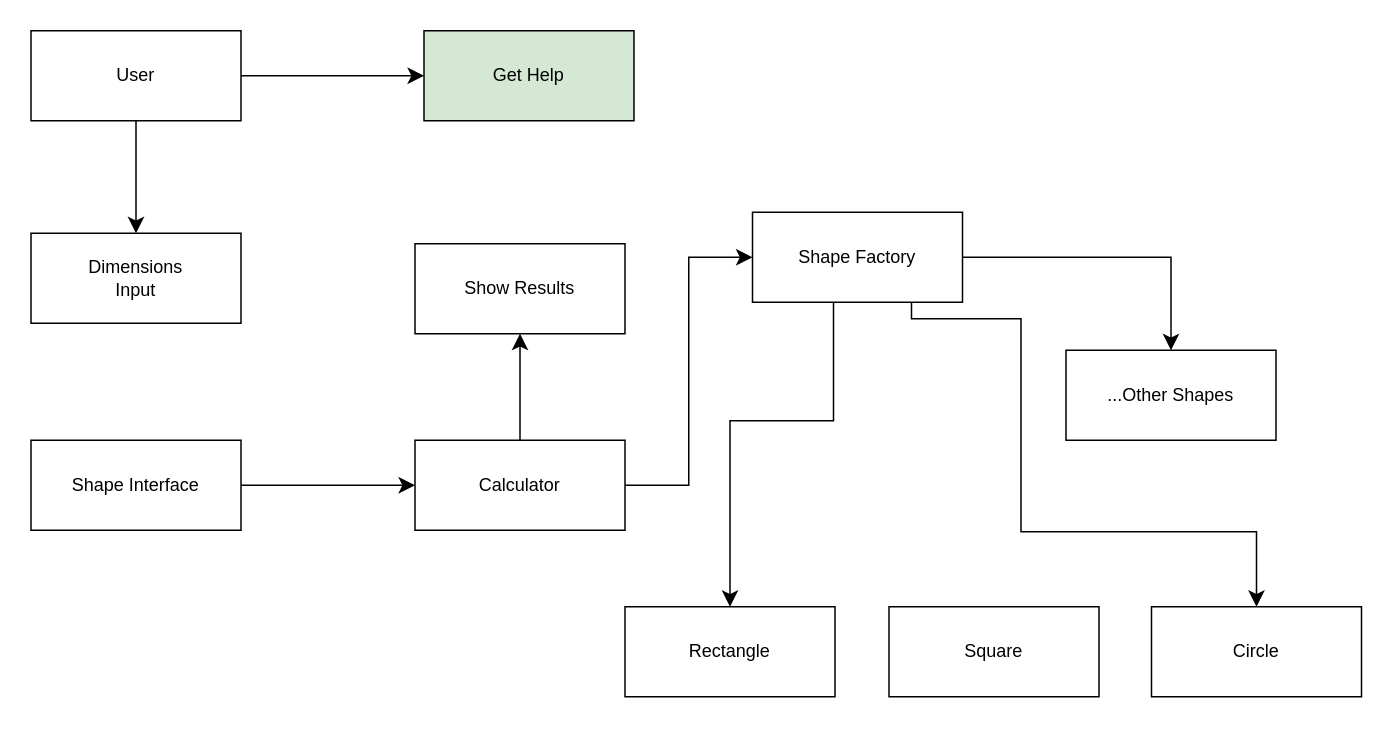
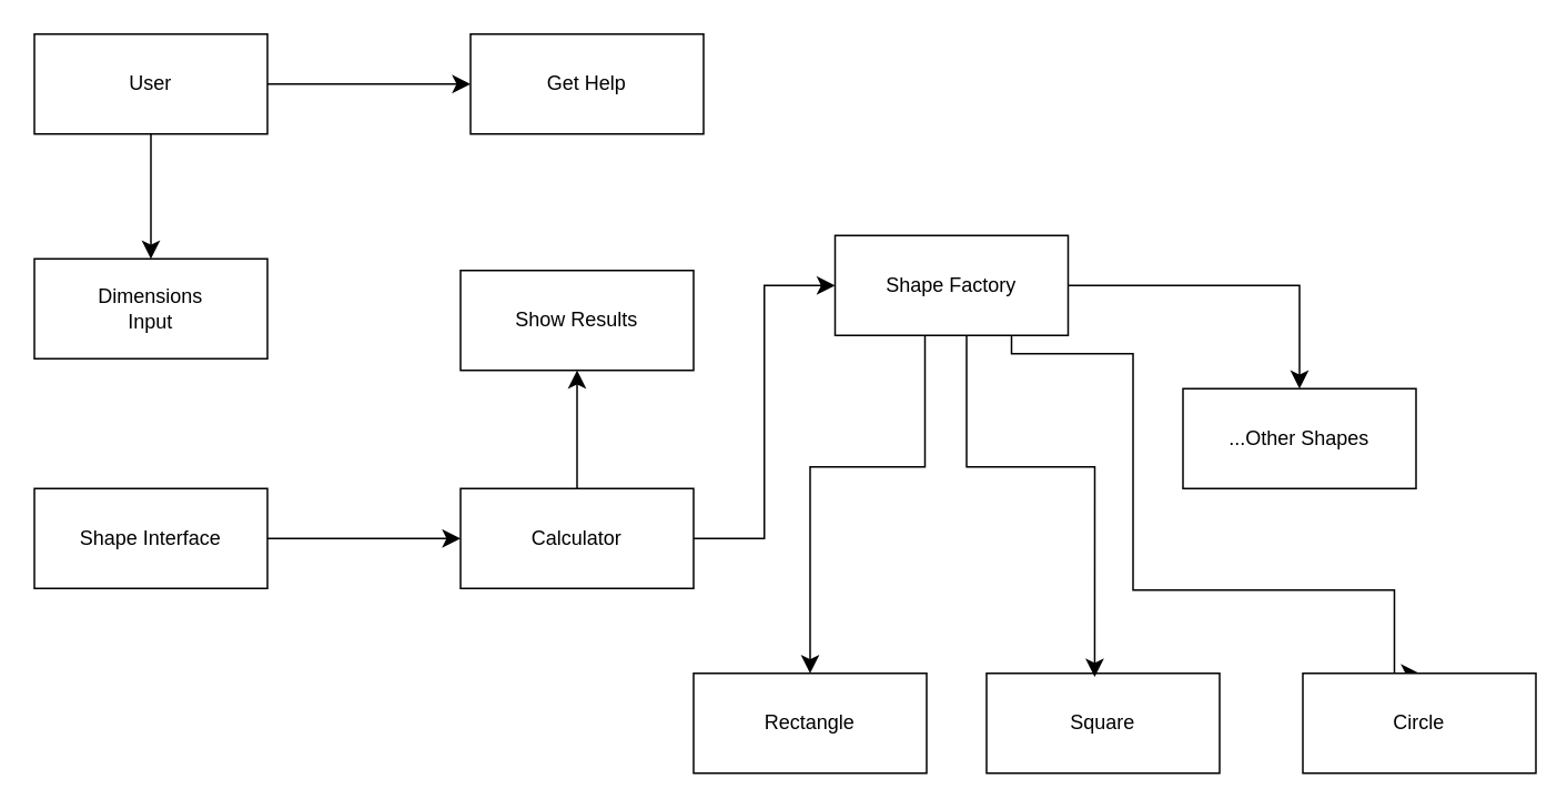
  <mxCell id="0" />
  <mxCell id="1" parent="0" />
  <mxCell id="2" style="edgeStyle=none;curved=1;rounded=0;orthogonalLoop=1;jettySize=auto;html=1;entryX=0.5;entryY=0;entryDx=0;entryDy=0;fontSize=12;startSize=8;endSize=8;" edge="1" parent="1" source="4" target="5"><mxGeometry relative="1" as="geometry" /></mxCell>
  <mxCell id="3" style="edgeStyle=none;curved=1;rounded=0;orthogonalLoop=1;jettySize=auto;html=1;entryX=0;entryY=0.5;entryDx=0;entryDy=0;fontSize=12;startSize=8;endSize=8;" edge="1" parent="1" source="4" target="18"><mxGeometry relative="1" as="geometry" /></mxCell>
  <mxCell id="4" value="User" style="rounded=0;whiteSpace=wrap;html=1;" vertex="1" parent="1"><mxGeometry x="20" y="20" width="140" height="60" as="geometry" /></mxCell>
  <mxCell id="5" value="Dimensions&lt;div&gt;Input&lt;/div&gt;" style="rounded=0;whiteSpace=wrap;html=1;" vertex="1" parent="1"><mxGeometry x="20" y="155" width="140" height="60" as="geometry" /></mxCell>
  <mxCell id="6" style="edgeStyle=none;curved=1;rounded=0;orthogonalLoop=1;jettySize=auto;html=1;entryX=0;entryY=0.5;entryDx=0;entryDy=0;fontSize=12;startSize=8;endSize=8;" edge="1" parent="1" source="7" target="10"><mxGeometry relative="1" as="geometry" /></mxCell>
  <mxCell id="7" value="Shape Interface" style="rounded=0;whiteSpace=wrap;html=1;" vertex="1" parent="1"><mxGeometry x="20" y="293" width="140" height="60" as="geometry" /></mxCell>
  <mxCell id="8" style="edgeStyle=orthogonalEdgeStyle;rounded=0;orthogonalLoop=1;jettySize=auto;html=1;entryX=0;entryY=0.5;entryDx=0;entryDy=0;fontSize=12;startSize=8;endSize=8;" edge="1" parent="1" source="10" target="14"><mxGeometry relative="1" as="geometry" /></mxCell>
  <mxCell id="9" style="edgeStyle=none;curved=1;rounded=0;orthogonalLoop=1;jettySize=auto;html=1;entryX=0.5;entryY=1;entryDx=0;entryDy=0;fontSize=12;startSize=8;endSize=8;" edge="1" parent="1" source="10" target="21"><mxGeometry relative="1" as="geometry" /></mxCell>
  <mxCell id="10" value="Calculator" style="rounded=0;whiteSpace=wrap;html=1;" vertex="1" parent="1"><mxGeometry x="276" y="293" width="140" height="60" as="geometry" /></mxCell>
  <mxCell id="11" style="edgeStyle=orthogonalEdgeStyle;rounded=0;orthogonalLoop=1;jettySize=auto;html=1;entryX=0.5;entryY=0;entryDx=0;entryDy=0;fontSize=12;startSize=8;endSize=8;" edge="1" parent="1" source="14" target="19"><mxGeometry relative="1" as="geometry" /></mxCell>
  <mxCell id="12" style="edgeStyle=orthogonalEdgeStyle;rounded=0;orthogonalLoop=1;jettySize=auto;html=1;entryX=0.5;entryY=0;entryDx=0;entryDy=0;fontSize=12;startSize=8;endSize=8;" edge="1" parent="1" source="14" target="16"><mxGeometry relative="1" as="geometry"><Array as="points"><mxPoint x="555" y="280" /><mxPoint x="486" y="280" /></Array></mxGeometry></mxCell>
  <mxCell id="13" style="edgeStyle=orthogonalEdgeStyle;rounded=0;orthogonalLoop=1;jettySize=auto;html=1;entryX=0.5;entryY=0;entryDx=0;entryDy=0;fontSize=12;startSize=8;endSize=8;" edge="1" parent="1" source="14" target="17"><mxGeometry relative="1" as="geometry"><Array as="points"><mxPoint x="607" y="212" /><mxPoint x="680" y="212" /><mxPoint x="680" y="354" /><mxPoint x="837" y="354" /></Array></mxGeometry></mxCell>
  <mxCell id="14" value="Shape Factory" style="rounded=0;whiteSpace=wrap;html=1;" vertex="1" parent="1"><mxGeometry x="501" y="141" width="140" height="60" as="geometry" /></mxCell>
  <mxCell id="15" value="Square" style="rounded=0;whiteSpace=wrap;html=1;" vertex="1" parent="1"><mxGeometry x="592" y="404" width="140" height="60" as="geometry" /></mxCell>
  <mxCell id="16" value="Rectangle" style="rounded=0;whiteSpace=wrap;html=1;" vertex="1" parent="1"><mxGeometry x="416" y="404" width="140" height="60" as="geometry" /></mxCell>
- <mxCell id="17" value="Circle" style="rounded=0;whiteSpace=wrap;html=1;" vertex="1" parent="1"><mxGeometry x="767" y="404" width="140" height="60" as="geometry" /></mxCell>
- <mxCell id="18" value="Get Help" style="rounded=0;whiteSpace=wrap;html=1;fillColor=#d5e8d4;" vertex="1" parent="1"><mxGeometry x="282" y="20" width="140" height="60" as="geometry" /></mxCell>
+ <mxCell id="17" value="Circle" style="rounded=0;whiteSpace=wrap;html=1;" vertex="1" parent="1"><mxGeometry x="782" y="404" width="140" height="60" as="geometry" /></mxCell>
+ <mxCell id="18" value="Get Help" style="rounded=0;whiteSpace=wrap;html=1;" vertex="1" parent="1"><mxGeometry x="282" y="20" width="140" height="60" as="geometry" /></mxCell>
  <mxCell id="19" value="...Other Shapes" style="rounded=0;whiteSpace=wrap;html=1;" vertex="1" parent="1"><mxGeometry x="710" y="233" width="140" height="60" as="geometry" /></mxCell>
+ <mxCell id="20" style="edgeStyle=orthogonalEdgeStyle;rounded=0;orthogonalLoop=1;jettySize=auto;html=1;entryX=0.464;entryY=0.036;entryDx=0;entryDy=0;entryPerimeter=0;fontSize=12;startSize=8;endSize=8;" edge="1" parent="1" source="14" target="15"><mxGeometry relative="1" as="geometry"><Array as="points"><mxPoint x="580" y="280" /><mxPoint x="657" y="280" /></Array></mxGeometry></mxCell>
  <mxCell id="21" value="Show Results" style="rounded=0;whiteSpace=wrap;html=1;" vertex="1" parent="1"><mxGeometry x="276" y="162" width="140" height="60" as="geometry" /></mxCell>
